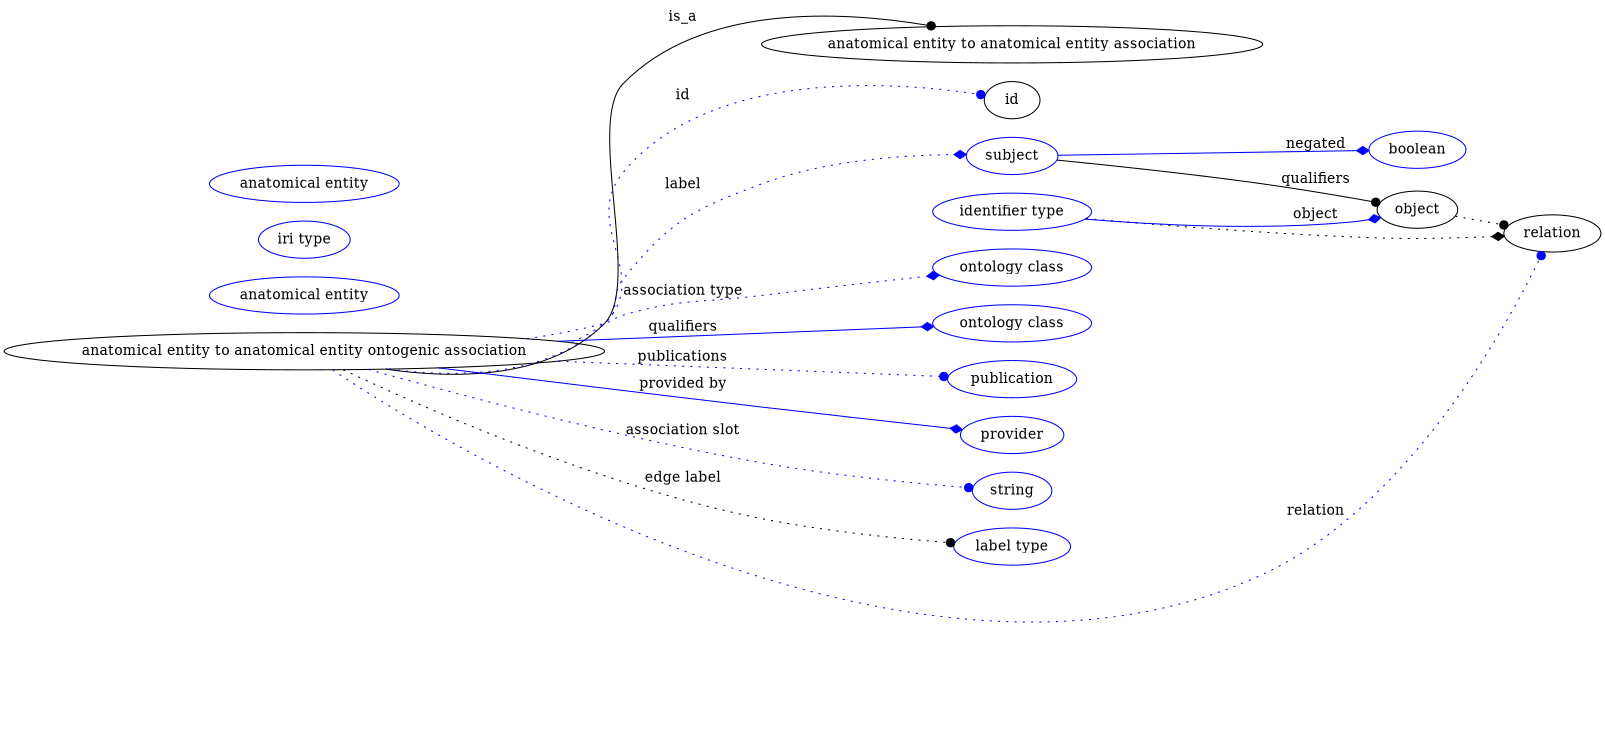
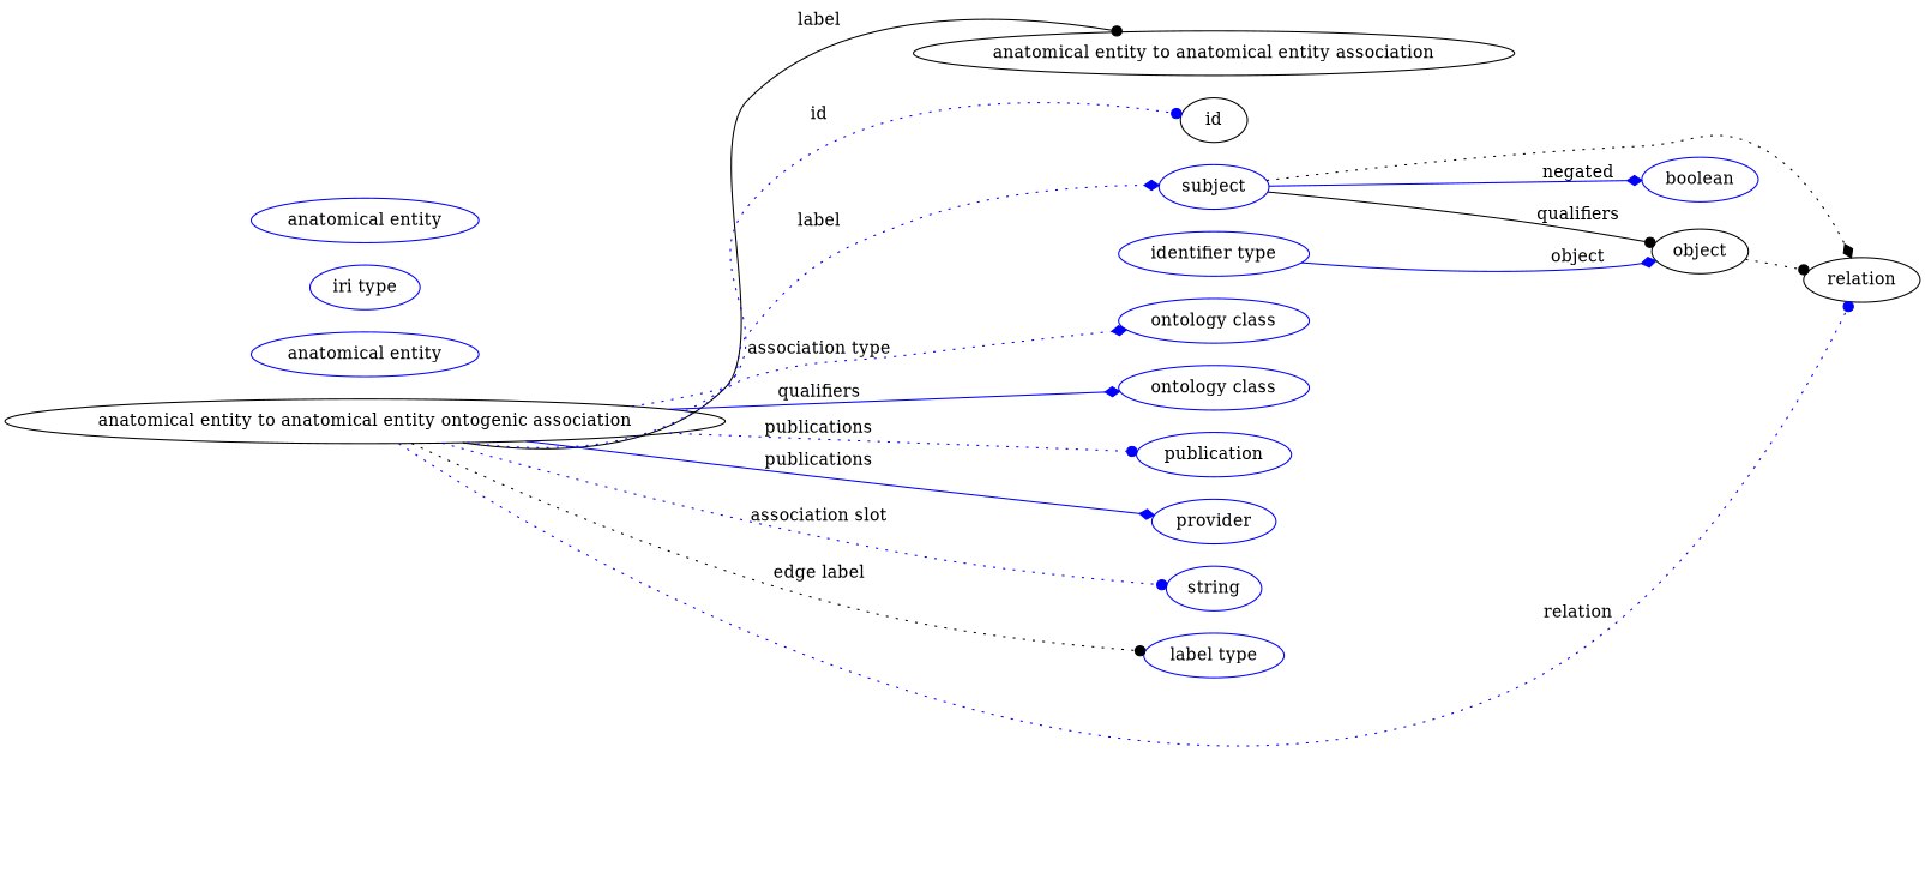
  digraph {
    rankdir=LR
    node [color=blue]
    edge [arrowhead=dot style=dotted color=blue]
    n1 [height=0.5 label="anatomical entity to anatomical entity ontogenic association" width=6.1746 color=""]
    "anatomical entity to anatomical entity association" [height=0.5 width=5.1445 color=""]
    id [height=0.5 width=0.75 color=""]
    subject [height=0.5 width=0.97656]
    relation [height=0.5 width=1.031 color=""]
    n6 [height=0.5 label="ontology class" width=1.6931]
    n7 [height=0.5 label="ontology class" width=1.6931]
    n8 [height=0.5 label=publication width=1.3859]
    n9 [height=0.5 label=provider width=1.1129]
    n10 [height=0.5 label=string width=0.8403]
    n11 [height=0.5 label="label type" width=1.2425]
    object [height=0.5 width=0.88096 color=""]
    n13 [height=0.5 label=boolean width=1.0584]
    n14 [height=0.5 label="identifier type" width=1.652]
    n15 [height=0.5 label="anatomical entity" width=1.9792]
    n16 [height=0.5 label="iri type" width=0.9834]
    n17 [height=0.5 label="anatomical entity" width=1.9792]
-   n1 -> "anatomical entity to anatomical entity association" [label=is_a style=solid color=""]
+   n1 -> "anatomical entity to anatomical entity association" [label=label style=solid color=""]
    n1 -> id [label=id]
    n1 -> subject [arrowhead=diamond label=label]
    n1 -> relation [label=relation]
    n1 -> n6 [arrowhead=diamond label="association type"]
    n1 -> n7 [arrowhead=diamond label=qualifiers style=solid]
    n1 -> n8 [label=publications]
-   n1 -> n9 [arrowhead=diamond label="provided by" style=solid]
+   n1 -> n9 [arrowhead=diamond label=publications style=solid]
    n1 -> n10 [label="association slot"]
    n1 -> n11 [color=black label="edge label"]
-   n14 -> relation [arrowhead=diamond color=""]
+   subject -> relation [arrowhead=diamond color=""]
    subject -> object [label=qualifiers style=solid color=""]
    subject -> n13 [arrowhead=diamond label=negated style=solid]
    object -> relation [color=""]
    n14 -> object [arrowhead=diamond label=object style=solid]
  }
